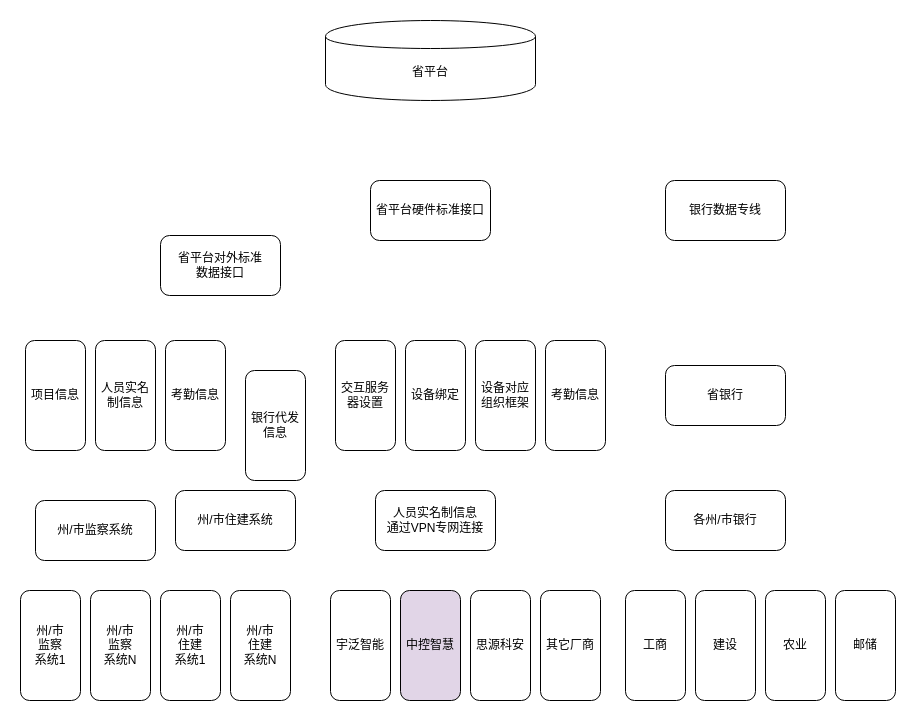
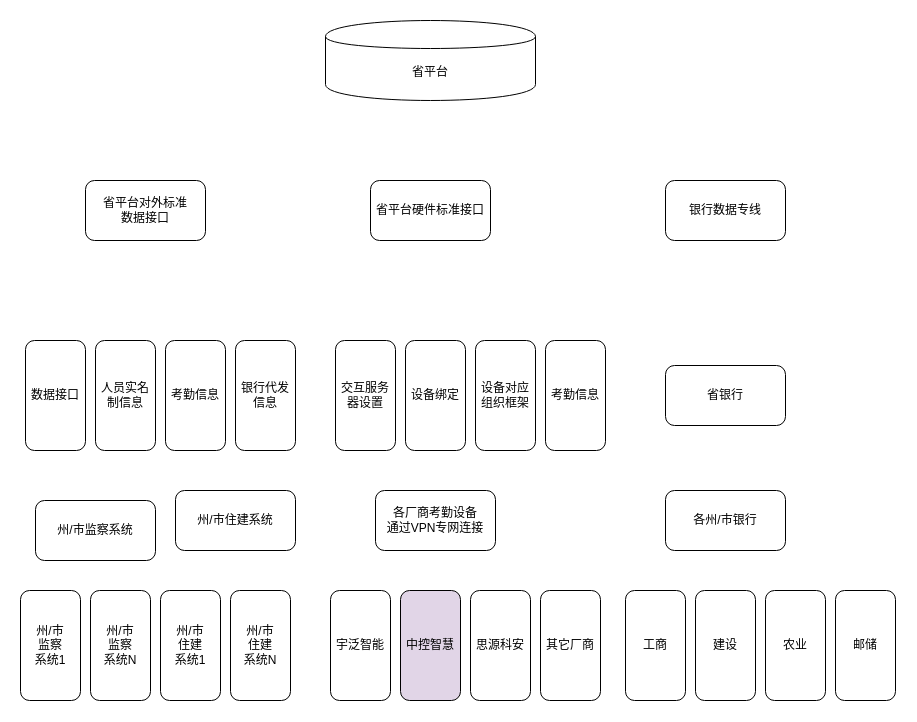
  <mxCell id="0" />
  <mxCell id="1" parent="0" />
  <mxCell id="2" value="省平台" style="shape=cylinder;whiteSpace=wrap;html=1;boundedLbl=1;backgroundOutline=1;" vertex="1" parent="1"><mxGeometry x="325" y="20" width="210" height="80" as="geometry" /></mxCell>
- <mxCell id="3" value="省平台对外标准&lt;br&gt;数据接口" style="rounded=1;whiteSpace=wrap;html=1;" vertex="1" parent="1"><mxGeometry x="160" y="235" width="120" height="60" as="geometry" /></mxCell>
+ <mxCell id="3" value="省平台对外标准&lt;br&gt;数据接口" style="rounded=1;whiteSpace=wrap;html=1;" vertex="1" parent="1"><mxGeometry x="85" y="180" width="120" height="60" as="geometry" /></mxCell>
  <mxCell id="4" value="省平台硬件标准接口" style="rounded=1;whiteSpace=wrap;html=1;" vertex="1" parent="1"><mxGeometry x="370" y="180" width="120" height="60" as="geometry" /></mxCell>
  <mxCell id="5" value="银行数据专线" style="rounded=1;whiteSpace=wrap;html=1;" vertex="1" parent="1"><mxGeometry x="665" y="180" width="120" height="60" as="geometry" /></mxCell>
- <mxCell id="6" value="项目信息" style="rounded=1;whiteSpace=wrap;html=1;" vertex="1" parent="1"><mxGeometry x="25" y="340" width="60" height="110" as="geometry" /></mxCell>
+ <mxCell id="6" value="数据接口" style="rounded=1;whiteSpace=wrap;html=1;" vertex="1" parent="1"><mxGeometry x="25" y="340" width="60" height="110" as="geometry" /></mxCell>
  <mxCell id="7" value="人员实名制信息" style="rounded=1;whiteSpace=wrap;html=1;" vertex="1" parent="1"><mxGeometry x="95" y="340" width="60" height="110" as="geometry" /></mxCell>
  <mxCell id="8" value="考勤信息" style="rounded=1;whiteSpace=wrap;html=1;" vertex="1" parent="1"><mxGeometry x="165" y="340" width="60" height="110" as="geometry" /></mxCell>
- <mxCell id="9" value="银行代发信息" style="rounded=1;whiteSpace=wrap;html=1;" vertex="1" parent="1"><mxGeometry x="245" y="370" width="60" height="110" as="geometry" /></mxCell>
+ <mxCell id="9" value="银行代发信息" style="rounded=1;whiteSpace=wrap;html=1;" vertex="1" parent="1"><mxGeometry x="235" y="340" width="60" height="110" as="geometry" /></mxCell>
  <mxCell id="10" value="交互服务器设置" style="rounded=1;whiteSpace=wrap;html=1;" vertex="1" parent="1"><mxGeometry x="335" y="340" width="60" height="110" as="geometry" /></mxCell>
  <mxCell id="11" value="设备绑定" style="rounded=1;whiteSpace=wrap;html=1;" vertex="1" parent="1"><mxGeometry x="405" y="340" width="60" height="110" as="geometry" /></mxCell>
  <mxCell id="12" value="设备对应组织框架" style="rounded=1;whiteSpace=wrap;html=1;" vertex="1" parent="1"><mxGeometry x="475" y="340" width="60" height="110" as="geometry" /></mxCell>
  <mxCell id="13" value="考勤信息" style="rounded=1;whiteSpace=wrap;html=1;" vertex="1" parent="1"><mxGeometry x="545" y="340" width="60" height="110" as="geometry" /></mxCell>
  <mxCell id="14" value="省银行" style="rounded=1;whiteSpace=wrap;html=1;" vertex="1" parent="1"><mxGeometry x="665" y="365" width="120" height="60" as="geometry" /></mxCell>
  <mxCell id="15" value="州/市监察系统" style="rounded=1;whiteSpace=wrap;html=1;" vertex="1" parent="1"><mxGeometry x="35" y="500" width="120" height="60" as="geometry" /></mxCell>
  <mxCell id="16" value="州/市住建系统" style="rounded=1;whiteSpace=wrap;html=1;" vertex="1" parent="1"><mxGeometry x="175" y="490" width="120" height="60" as="geometry" /></mxCell>
- <mxCell id="17" value="人员实名制信息&lt;br&gt;通过VPN专网连接" style="rounded=1;whiteSpace=wrap;html=1;" vertex="1" parent="1"><mxGeometry x="375" y="490" width="120" height="60" as="geometry" /></mxCell>
+ <mxCell id="17" value="各厂商考勤设备&lt;br&gt;通过VPN专网连接" style="rounded=1;whiteSpace=wrap;html=1;" vertex="1" parent="1"><mxGeometry x="375" y="490" width="120" height="60" as="geometry" /></mxCell>
  <mxCell id="18" value="各州/市银行" style="rounded=1;whiteSpace=wrap;html=1;" vertex="1" parent="1"><mxGeometry x="665" y="490" width="120" height="60" as="geometry" /></mxCell>
  <mxCell id="19" value="州/市&lt;br&gt;监察&lt;br&gt;系统1" style="rounded=1;whiteSpace=wrap;html=1;" vertex="1" parent="1"><mxGeometry x="20" y="590" width="60" height="110" as="geometry" /></mxCell>
  <mxCell id="20" value="州/市&lt;br&gt;监察&lt;br&gt;系统N" style="rounded=1;whiteSpace=wrap;html=1;" vertex="1" parent="1"><mxGeometry x="90" y="590" width="60" height="110" as="geometry" /></mxCell>
  <mxCell id="21" value="州/市&lt;br&gt;住建&lt;br&gt;系统1" style="rounded=1;whiteSpace=wrap;html=1;" vertex="1" parent="1"><mxGeometry x="160" y="590" width="60" height="110" as="geometry" /></mxCell>
  <mxCell id="22" value="州/市&lt;br&gt;住建&lt;br&gt;系统N" style="rounded=1;whiteSpace=wrap;html=1;" vertex="1" parent="1"><mxGeometry x="230" y="590" width="60" height="110" as="geometry" /></mxCell>
  <mxCell id="23" value="宇泛智能" style="rounded=1;whiteSpace=wrap;html=1;" vertex="1" parent="1"><mxGeometry x="330" y="590" width="60" height="110" as="geometry" /></mxCell>
  <mxCell id="24" value="中控智慧" style="rounded=1;whiteSpace=wrap;html=1;fillColor=#e1d5e7;" vertex="1" parent="1"><mxGeometry x="400" y="590" width="60" height="110" as="geometry" /></mxCell>
  <mxCell id="25" value="思源科安" style="rounded=1;whiteSpace=wrap;html=1;" vertex="1" parent="1"><mxGeometry x="470" y="590" width="60" height="110" as="geometry" /></mxCell>
  <mxCell id="26" value="其它厂商" style="rounded=1;whiteSpace=wrap;html=1;" vertex="1" parent="1"><mxGeometry x="540" y="590" width="60" height="110" as="geometry" /></mxCell>
  <mxCell id="27" value="工商" style="rounded=1;whiteSpace=wrap;html=1;" vertex="1" parent="1"><mxGeometry x="625" y="590" width="60" height="110" as="geometry" /></mxCell>
  <mxCell id="28" value="建设" style="rounded=1;whiteSpace=wrap;html=1;" vertex="1" parent="1"><mxGeometry x="695" y="590" width="60" height="110" as="geometry" /></mxCell>
  <mxCell id="29" value="农业" style="rounded=1;whiteSpace=wrap;html=1;" vertex="1" parent="1"><mxGeometry x="765" y="590" width="60" height="110" as="geometry" /></mxCell>
  <mxCell id="30" value="邮储" style="rounded=1;whiteSpace=wrap;html=1;" vertex="1" parent="1"><mxGeometry x="835" y="590" width="60" height="110" as="geometry" /></mxCell>
